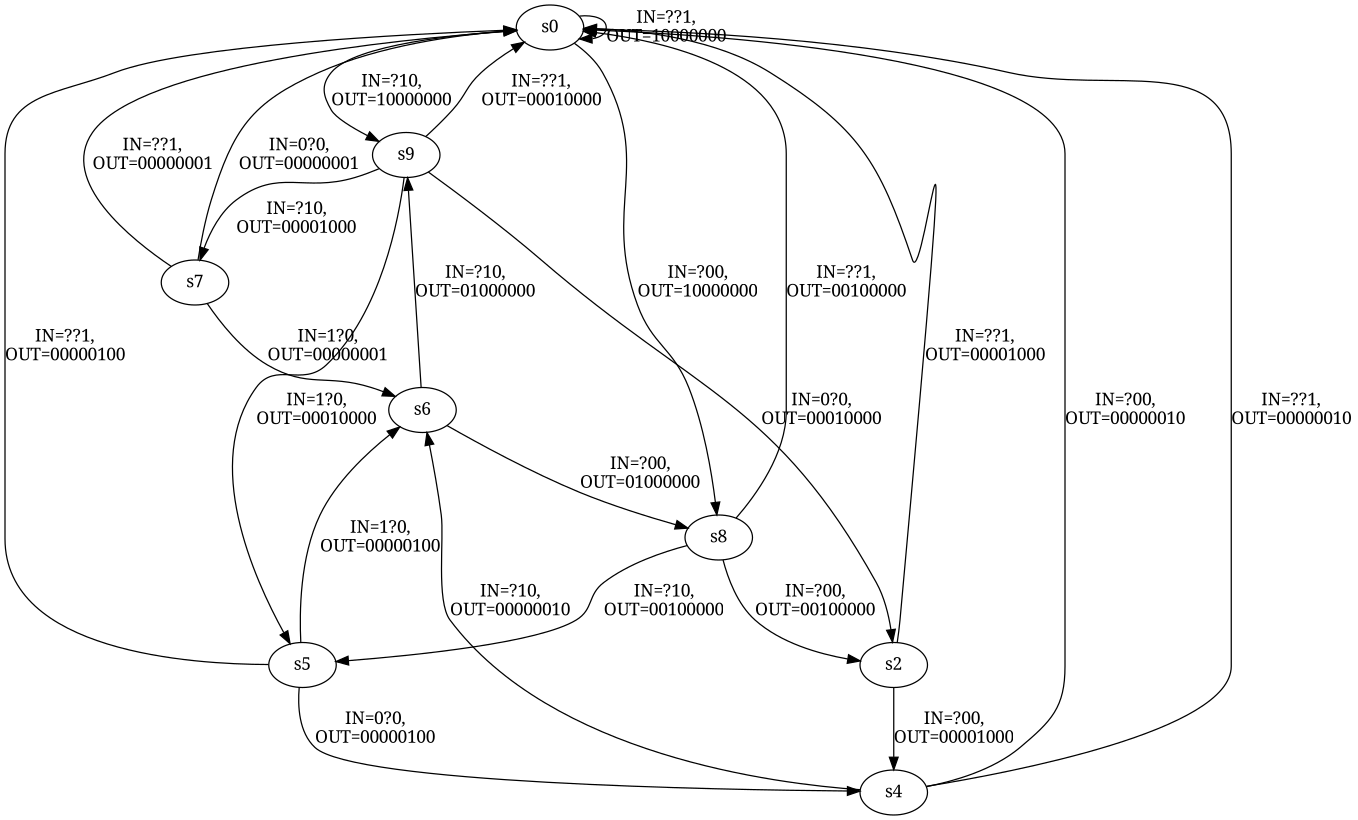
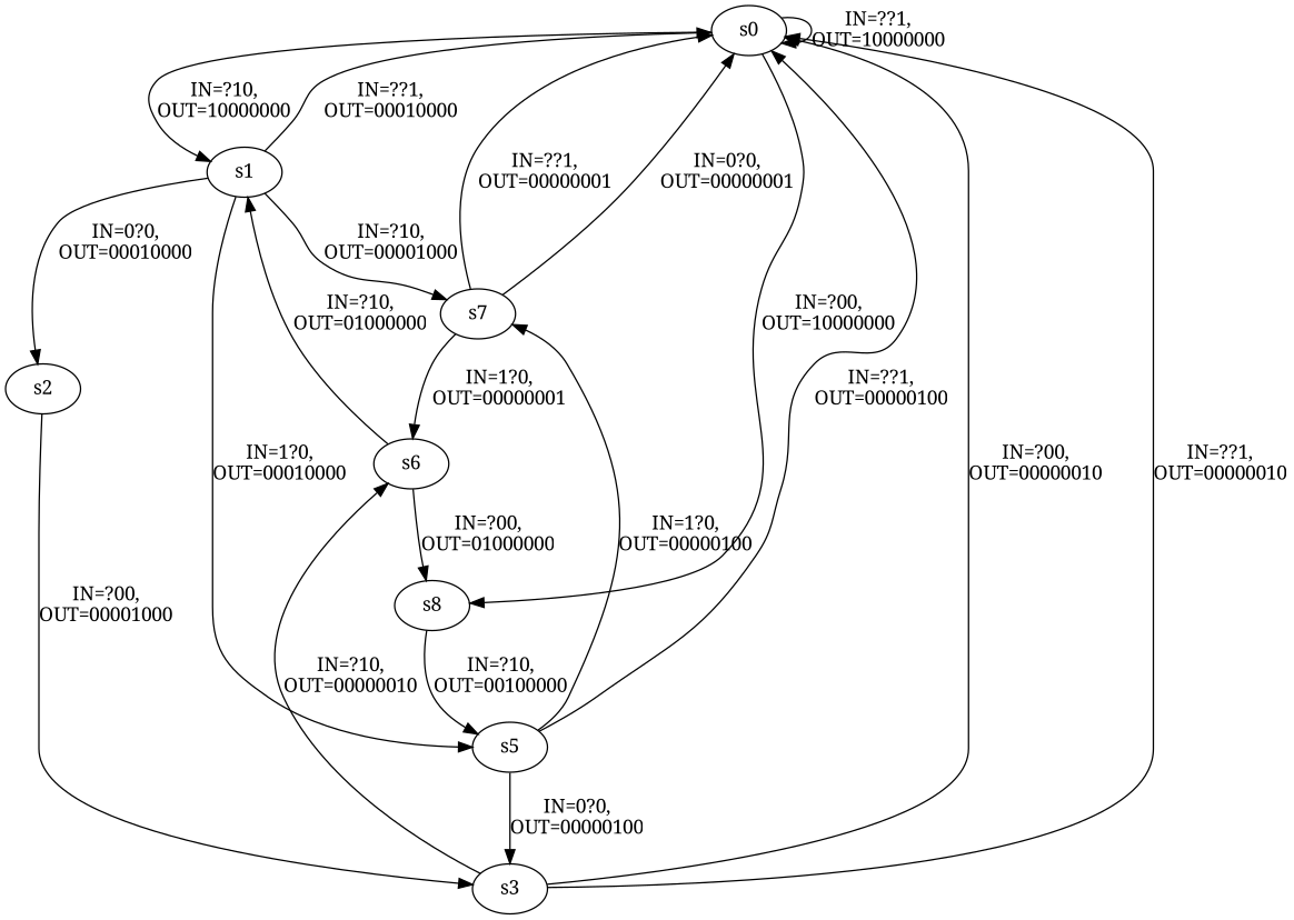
  digraph {
    fontname="Noto Serif"
    node [fontname="Noto Serif"]
    edge [fontname="Noto Serif"]
    s0
-   s1 [label=s9]
+   s1
    n3 [label=s8]
    s2
    s5
    s7
-   s3 [label=s4]
+   s3
    s6
    s0 -> s0 [label="IN=??1,\nOUT=10000000"]
    s0 -> s1 [label="IN=?10,\nOUT=10000000"]
    s0 -> n3 [label="IN=?00,\nOUT=10000000"]
    s1 -> s0 [label="IN=??1,\nOUT=00010000"]
    s1 -> s2 [label="IN=0?0,\nOUT=00010000"]
    s1 -> s5 [label="IN=1?0,\nOUT=00010000"]
    s1 -> s7 [label="IN=?10,\nOUT=00001000"]
-   n3 -> s0 [label="IN=??1,\nOUT=00100000"]
-   n3 -> s2 [label="IN=?00,\nOUT=00100000"]
    n3 -> s5 [label="IN=?10,\nOUT=00100000"]
-   s2 -> s0 [label="IN=??1,\nOUT=00001000"]
    s2 -> s3 [label="IN=?00,\nOUT=00001000"]
    s5 -> s0 [label="IN=??1,\nOUT=00000100"]
-   s5 -> s6 [label="IN=1?0,\nOUT=00000100"]
+   s5 -> s7 [label="IN=1?0,\nOUT=00000100"]
    s5 -> s3 [label="IN=0?0,\nOUT=00000100"]
    s7 -> s0 [label="IN=0?0,\nOUT=00000001"]
    s7 -> s0 [label="IN=??1,\nOUT=00000001"]
    s7 -> s6 [label="IN=1?0,\nOUT=00000001"]
    s3 -> s0 [label="IN=?00,\nOUT=00000010"]
    s3 -> s0 [label="IN=??1,\nOUT=00000010"]
    s3 -> s6 [label="IN=?10,\nOUT=00000010"]
    s6 -> s1 [label="IN=?10,\nOUT=01000000"]
    s6 -> n3 [label="IN=?00,\nOUT=01000000"]
  }
